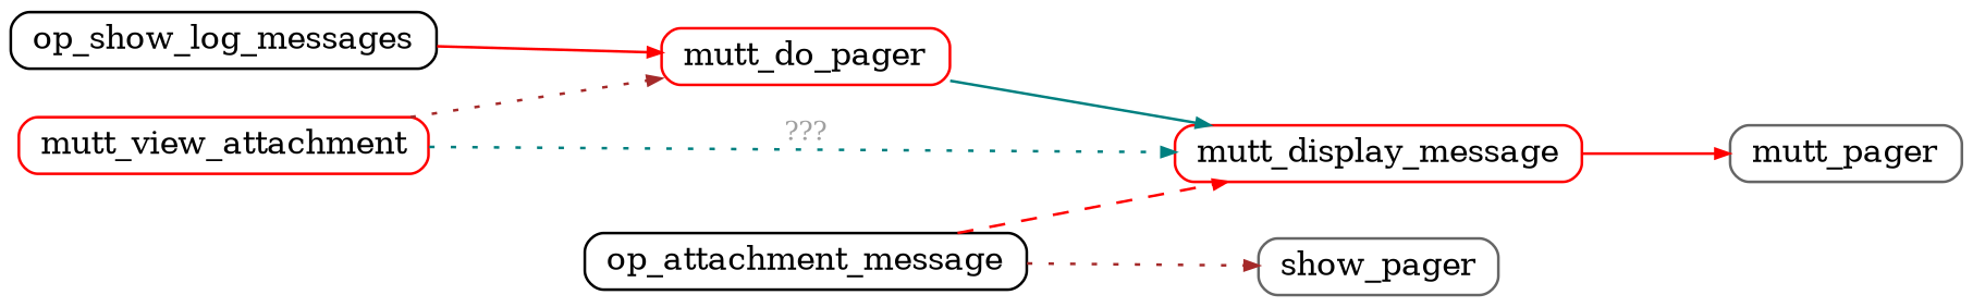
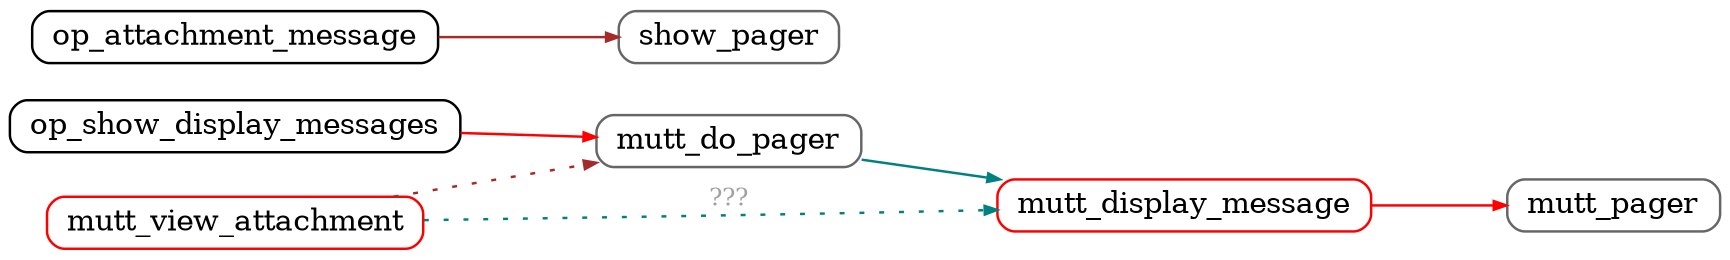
  digraph {
    nodesep=0.2
    rankdir=LR
    ranksep=0.75
    node [color=gray40 fontsize=12 penwidth=1.0 shape=Mrecord style=solid]
    edge [arrowsize=0.5 color=red penwidth=1.0 style=solid]
-   op_show_log_messages [color=black height=0.2]
-   mutt_do_pager [color=red height=0.2]
+   op_show_log_messages [color=black height=0.2 label=op_show_display_messages]
+   mutt_do_pager [height=0.2]
    mutt_display_message [color=red height=0.2]
    mutt_pager [height=0.2]
    mutt_view_attachment [color=red height=0.2]
    n6 [color=black height=0.2 label=op_attachment_message]
    n7 [height=0.2 label=show_pager]
    op_show_log_messages -> mutt_do_pager
    mutt_do_pager -> mutt_display_message [color=teal]
    mutt_display_message -> mutt_pager
    mutt_view_attachment -> mutt_do_pager [color=brown style=dotted]
    mutt_view_attachment -> mutt_display_message [color=teal fontcolor="#a0a0a0" fontsize=10 label="???" style=dotted]
-   n6 -> mutt_display_message [style=dashed]
-   n6 -> n7 [color=brown style=dotted]
+   n6 -> n7 [color=brown]
  }
